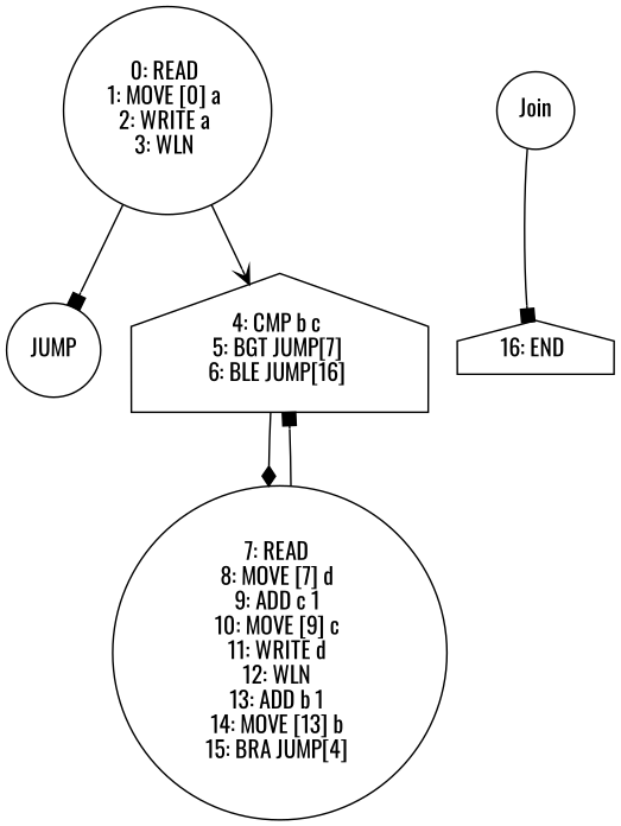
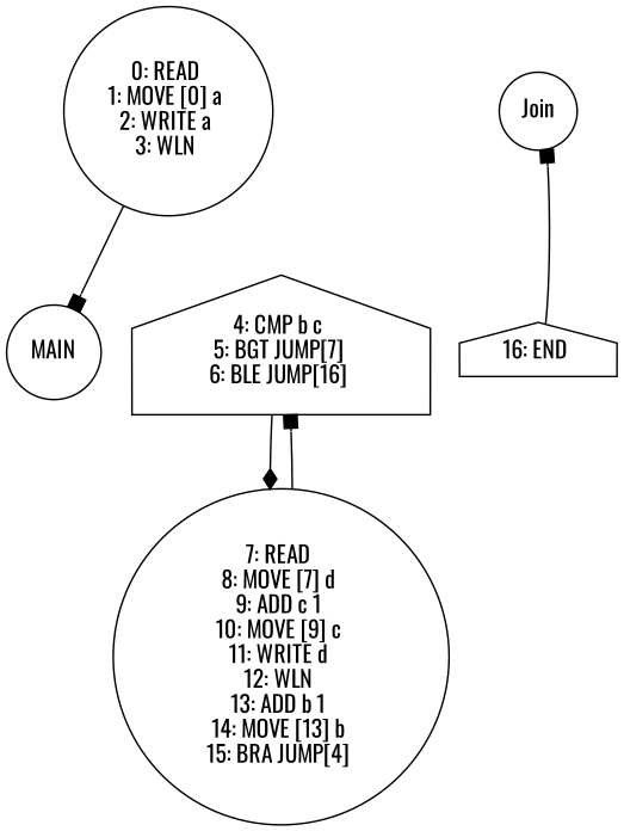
  digraph {
    fontname=Oswald
    node [fontname=Oswald shape=circle]
    edge [arrowhead=box fontname=Oswald]
-   n1 [label=JUMP]
+   n1 [label=MAIN]
    n2 [label="0: READ \n1: MOVE [0] a \n2: WRITE a \n3: WLN \n"]
    n3 [label="4: CMP b c \n5: BGT JUMP[7] \n6: BLE JUMP[16] \n" shape=house]
    n4 [label="7: READ \n8: MOVE [7] d \n9: ADD c 1 \n10: MOVE [9] c \n11: WRITE d \n12: WLN \n13: ADD b 1 \n14: MOVE [13] b \n15: BRA JUMP[4] \n"]
    n5 [label=Join]
    n6 [label="16: END \n" shape=house]
    n2 -> n1
-   n2 -> n3 [arrowhead=vee]
    n3 -> n4 [arrowhead=diamond]
    n4 -> n3
-   n5 -> n6
+   n6 -> n5
  }
